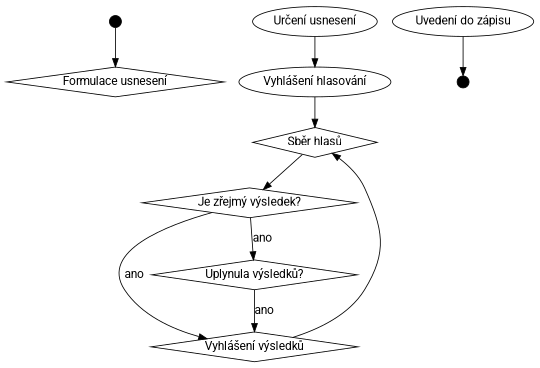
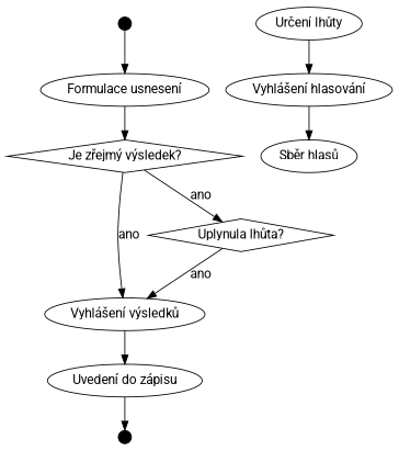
  digraph {
    fontname=Roboto
    node [fontname=Roboto]
    edge [fontname=Roboto]
    n1 [height=0.2 label=Start shape=point]
-   n2 [label="Formulace usnesení" shape=diamond]
-   n3 [label="Určení usnesení"]
+   n2 [label="Formulace usnesení"]
+   n3 [label="Určení lhůty"]
    n4 [label="Vyhlášení hlasování"]
-   n5 [label="Sběr hlasů" shape=diamond]
+   n5 [label="Sběr hlasů"]
    n6 [label="Je zřejmý výsledek?" shape=diamond]
-   n7 [label="Vyhlášení výsledků" shape=diamond]
-   n8 [label="Uplynula výsledků?" shape=diamond]
+   n7 [label="Vyhlášení výsledků"]
+   n8 [label="Uplynula lhůta?" shape=diamond]
    n9 [label="Uvedení do zápisu"]
    n10 [height=0.2 label=Konec shape=point]
    n1 -> n2
    n3 -> n4
    n4 -> n5
-   n5 -> n6
+   n2 -> n6
    n6 -> n7 [label=ano]
    n6 -> n8 [label=ano]
-   n7 -> n5
+   n7 -> n9
    n8 -> n7 [label=ano]
    n9 -> n10
  }
